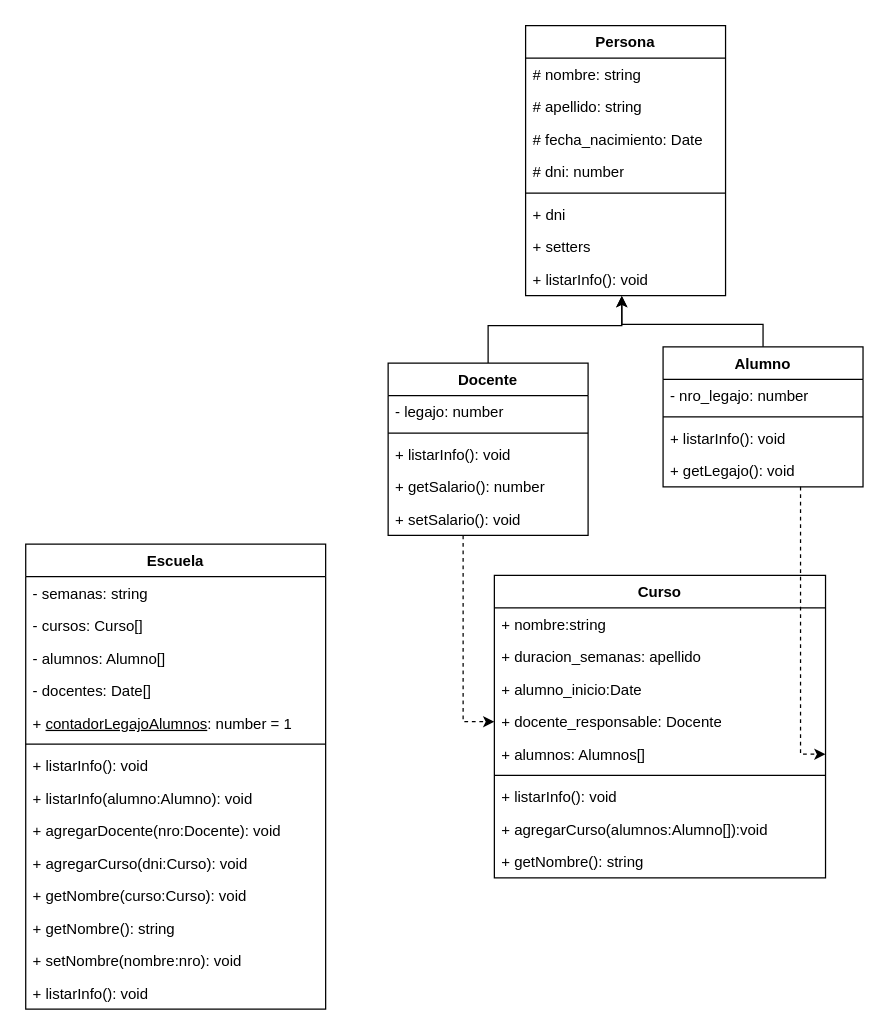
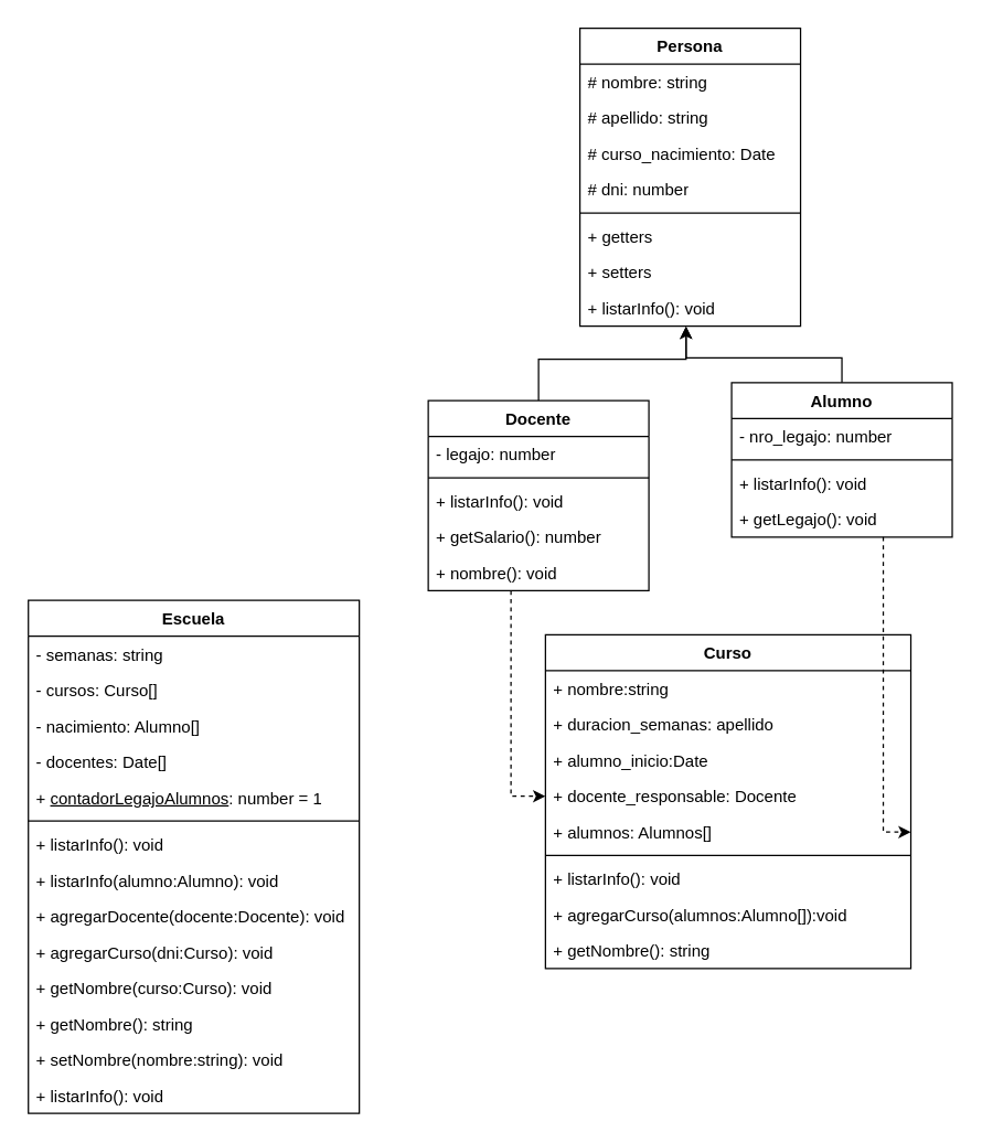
  <mxCell id="0" />
  <mxCell id="1" parent="0" />
  <mxCell id="2" value="Curso" style="swimlane;fontStyle=1;align=center;verticalAlign=top;childLayout=stackLayout;horizontal=1;startSize=26;horizontalStack=0;resizeParent=1;resizeParentMax=0;resizeLast=0;collapsible=1;marginBottom=0;whiteSpace=wrap;html=1;" vertex="1" parent="1"><mxGeometry x="395" y="460" width="265" height="242" as="geometry" /></mxCell>
  <mxCell id="3" value="+ nombre:string" style="text;strokeColor=none;fillColor=none;align=left;verticalAlign=top;spacingLeft=4;spacingRight=4;overflow=hidden;rotatable=0;points=[[0,0.5],[1,0.5]];portConstraint=eastwest;whiteSpace=wrap;html=1;" vertex="1" parent="2"><mxGeometry y="26" width="265" height="26" as="geometry" /></mxCell>
  <mxCell id="4" value="+ duracion_semanas: apellido" style="text;strokeColor=none;fillColor=none;align=left;verticalAlign=top;spacingLeft=4;spacingRight=4;overflow=hidden;rotatable=0;points=[[0,0.5],[1,0.5]];portConstraint=eastwest;whiteSpace=wrap;html=1;" vertex="1" parent="2"><mxGeometry y="52" width="265" height="26" as="geometry" /></mxCell>
  <mxCell id="5" value="+ alumno_inicio:Date" style="text;strokeColor=none;fillColor=none;align=left;verticalAlign=top;spacingLeft=4;spacingRight=4;overflow=hidden;rotatable=0;points=[[0,0.5],[1,0.5]];portConstraint=eastwest;whiteSpace=wrap;html=1;" vertex="1" parent="2"><mxGeometry y="78" width="265" height="26" as="geometry" /></mxCell>
  <mxCell id="6" value="+ docente_responsable: Docente" style="text;strokeColor=none;fillColor=none;align=left;verticalAlign=top;spacingLeft=4;spacingRight=4;overflow=hidden;rotatable=0;points=[[0,0.5],[1,0.5]];portConstraint=eastwest;whiteSpace=wrap;html=1;" vertex="1" parent="2"><mxGeometry y="104" width="265" height="26" as="geometry" /></mxCell>
  <mxCell id="7" value="+ alumnos: Alumnos[]" style="text;strokeColor=none;fillColor=none;align=left;verticalAlign=top;spacingLeft=4;spacingRight=4;overflow=hidden;rotatable=0;points=[[0,0.5],[1,0.5]];portConstraint=eastwest;whiteSpace=wrap;html=1;" vertex="1" parent="2"><mxGeometry y="130" width="265" height="26" as="geometry" /></mxCell>
  <mxCell id="8" value="" style="line;strokeWidth=1;fillColor=none;align=left;verticalAlign=middle;spacingTop=-1;spacingLeft=3;spacingRight=3;rotatable=0;labelPosition=right;points=[];portConstraint=eastwest;strokeColor=inherit;" vertex="1" parent="2"><mxGeometry y="156" width="265" height="8" as="geometry" /></mxCell>
  <mxCell id="9" value="+ listarInfo&lt;span style=&quot;background-color: transparent; color: light-dark(rgb(0, 0, 0), rgb(255, 255, 255));&quot;&gt;(): void&lt;/span&gt;" style="text;strokeColor=none;fillColor=none;align=left;verticalAlign=top;spacingLeft=4;spacingRight=4;overflow=hidden;rotatable=0;points=[[0,0.5],[1,0.5]];portConstraint=eastwest;whiteSpace=wrap;html=1;" vertex="1" parent="2"><mxGeometry y="164" width="265" height="26" as="geometry" /></mxCell>
  <mxCell id="10" value="+ agregarCurso(alumnos:Alumno[]):void" style="text;strokeColor=none;fillColor=none;align=left;verticalAlign=top;spacingLeft=4;spacingRight=4;overflow=hidden;rotatable=0;points=[[0,0.5],[1,0.5]];portConstraint=eastwest;whiteSpace=wrap;html=1;" vertex="1" parent="2"><mxGeometry y="190" width="265" height="26" as="geometry" /></mxCell>
  <mxCell id="11" value="+ getNombre(): string" style="text;strokeColor=none;fillColor=none;align=left;verticalAlign=top;spacingLeft=4;spacingRight=4;overflow=hidden;rotatable=0;points=[[0,0.5],[1,0.5]];portConstraint=eastwest;whiteSpace=wrap;html=1;" vertex="1" parent="2"><mxGeometry y="216" width="265" height="26" as="geometry" /></mxCell>
  <mxCell id="12" style="edgeStyle=orthogonalEdgeStyle;rounded=0;orthogonalLoop=1;jettySize=auto;html=1;entryX=0;entryY=0.5;entryDx=0;entryDy=0;dashed=1;" edge="1" parent="1" source="13" target="6"><mxGeometry relative="1" as="geometry"><Array as="points"><mxPoint x="370" y="577" /></Array></mxGeometry></mxCell>
  <mxCell id="13" value="Docente" style="swimlane;fontStyle=1;align=center;verticalAlign=top;childLayout=stackLayout;horizontal=1;startSize=26;horizontalStack=0;resizeParent=1;resizeParentMax=0;resizeLast=0;collapsible=1;marginBottom=0;whiteSpace=wrap;html=1;" vertex="1" parent="1"><mxGeometry x="310" y="290" width="160" height="138" as="geometry"><mxRectangle x="370" y="457" width="90" height="30" as="alternateBounds" /></mxGeometry></mxCell>
  <mxCell id="14" value="- legajo: number" style="text;strokeColor=none;fillColor=none;align=left;verticalAlign=top;spacingLeft=4;spacingRight=4;overflow=hidden;rotatable=0;points=[[0,0.5],[1,0.5]];portConstraint=eastwest;whiteSpace=wrap;html=1;" vertex="1" parent="13"><mxGeometry y="26" width="160" height="26" as="geometry" /></mxCell>
  <mxCell id="15" value="" style="line;strokeWidth=1;fillColor=none;align=left;verticalAlign=middle;spacingTop=-1;spacingLeft=3;spacingRight=3;rotatable=0;labelPosition=right;points=[];portConstraint=eastwest;strokeColor=inherit;" vertex="1" parent="13"><mxGeometry y="52" width="160" height="8" as="geometry" /></mxCell>
  <mxCell id="16" value="+ listarInfo(): void" style="text;strokeColor=none;fillColor=none;align=left;verticalAlign=top;spacingLeft=4;spacingRight=4;overflow=hidden;rotatable=0;points=[[0,0.5],[1,0.5]];portConstraint=eastwest;whiteSpace=wrap;html=1;" vertex="1" parent="13"><mxGeometry y="60" width="160" height="26" as="geometry" /></mxCell>
  <mxCell id="17" value="+ getSalario(): number" style="text;strokeColor=none;fillColor=none;align=left;verticalAlign=top;spacingLeft=4;spacingRight=4;overflow=hidden;rotatable=0;points=[[0,0.5],[1,0.5]];portConstraint=eastwest;whiteSpace=wrap;html=1;" vertex="1" parent="13"><mxGeometry y="86" width="160" height="26" as="geometry" /></mxCell>
- <mxCell id="18" value="+ setSalario(): void" style="text;strokeColor=none;fillColor=none;align=left;verticalAlign=top;spacingLeft=4;spacingRight=4;overflow=hidden;rotatable=0;points=[[0,0.5],[1,0.5]];portConstraint=eastwest;whiteSpace=wrap;html=1;" vertex="1" parent="13"><mxGeometry y="112" width="160" height="26" as="geometry" /></mxCell>
+ <mxCell id="18" value="+ nombre(): void" style="text;strokeColor=none;fillColor=none;align=left;verticalAlign=top;spacingLeft=4;spacingRight=4;overflow=hidden;rotatable=0;points=[[0,0.5],[1,0.5]];portConstraint=eastwest;whiteSpace=wrap;html=1;" vertex="1" parent="13"><mxGeometry y="112" width="160" height="26" as="geometry" /></mxCell>
  <mxCell id="19" style="edgeStyle=orthogonalEdgeStyle;rounded=0;orthogonalLoop=1;jettySize=auto;html=1;entryX=1;entryY=0.5;entryDx=0;entryDy=0;dashed=1;" edge="1" parent="1" source="20" target="7"><mxGeometry relative="1" as="geometry"><Array as="points"><mxPoint x="640" y="603" /></Array></mxGeometry></mxCell>
  <mxCell id="20" value="Alumno" style="swimlane;fontStyle=1;align=center;verticalAlign=top;childLayout=stackLayout;horizontal=1;startSize=26;horizontalStack=0;resizeParent=1;resizeParentMax=0;resizeLast=0;collapsible=1;marginBottom=0;whiteSpace=wrap;html=1;" vertex="1" parent="1"><mxGeometry x="530" y="277" width="160" height="112" as="geometry" /></mxCell>
  <mxCell id="21" value="- nro_legajo: number" style="text;strokeColor=none;fillColor=none;align=left;verticalAlign=top;spacingLeft=4;spacingRight=4;overflow=hidden;rotatable=0;points=[[0,0.5],[1,0.5]];portConstraint=eastwest;whiteSpace=wrap;html=1;" vertex="1" parent="20"><mxGeometry y="26" width="160" height="26" as="geometry" /></mxCell>
  <mxCell id="22" value="" style="line;strokeWidth=1;fillColor=none;align=left;verticalAlign=middle;spacingTop=-1;spacingLeft=3;spacingRight=3;rotatable=0;labelPosition=right;points=[];portConstraint=eastwest;strokeColor=inherit;" vertex="1" parent="20"><mxGeometry y="52" width="160" height="8" as="geometry" /></mxCell>
  <mxCell id="23" value="+ listarInfo(): void" style="text;strokeColor=none;fillColor=none;align=left;verticalAlign=top;spacingLeft=4;spacingRight=4;overflow=hidden;rotatable=0;points=[[0,0.5],[1,0.5]];portConstraint=eastwest;whiteSpace=wrap;html=1;" vertex="1" parent="20"><mxGeometry y="60" width="160" height="26" as="geometry" /></mxCell>
  <mxCell id="24" value="+ getLegajo(): void" style="text;strokeColor=none;fillColor=none;align=left;verticalAlign=top;spacingLeft=4;spacingRight=4;overflow=hidden;rotatable=0;points=[[0,0.5],[1,0.5]];portConstraint=eastwest;whiteSpace=wrap;html=1;" vertex="1" parent="20"><mxGeometry y="86" width="160" height="26" as="geometry" /></mxCell>
  <mxCell id="25" value="Persona" style="swimlane;fontStyle=1;align=center;verticalAlign=top;childLayout=stackLayout;horizontal=1;startSize=26;horizontalStack=0;resizeParent=1;resizeParentMax=0;resizeLast=0;collapsible=1;marginBottom=0;whiteSpace=wrap;html=1;" vertex="1" parent="1"><mxGeometry x="420" y="20" width="160" height="216" as="geometry" /></mxCell>
  <mxCell id="26" value="# nombre: string" style="text;strokeColor=none;fillColor=none;align=left;verticalAlign=top;spacingLeft=4;spacingRight=4;overflow=hidden;rotatable=0;points=[[0,0.5],[1,0.5]];portConstraint=eastwest;whiteSpace=wrap;html=1;" vertex="1" parent="25"><mxGeometry y="26" width="160" height="26" as="geometry" /></mxCell>
  <mxCell id="27" value="# apellido: string" style="text;strokeColor=none;fillColor=none;align=left;verticalAlign=top;spacingLeft=4;spacingRight=4;overflow=hidden;rotatable=0;points=[[0,0.5],[1,0.5]];portConstraint=eastwest;whiteSpace=wrap;html=1;" vertex="1" parent="25"><mxGeometry y="52" width="160" height="26" as="geometry" /></mxCell>
- <mxCell id="28" value="&lt;div&gt;&lt;span style=&quot;background-color: transparent; color: light-dark(rgb(0, 0, 0), rgb(255, 255, 255));&quot;&gt;# fecha_nacimiento: Date&lt;/span&gt;&lt;/div&gt;" style="text;strokeColor=none;fillColor=none;align=left;verticalAlign=top;spacingLeft=4;spacingRight=4;overflow=hidden;rotatable=0;points=[[0,0.5],[1,0.5]];portConstraint=eastwest;whiteSpace=wrap;html=1;" vertex="1" parent="25"><mxGeometry y="78" width="160" height="26" as="geometry" /></mxCell>
+ <mxCell id="28" value="&lt;div&gt;&lt;span style=&quot;background-color: transparent; color: light-dark(rgb(0, 0, 0), rgb(255, 255, 255));&quot;&gt;# curso_nacimiento: Date&lt;/span&gt;&lt;/div&gt;" style="text;strokeColor=none;fillColor=none;align=left;verticalAlign=top;spacingLeft=4;spacingRight=4;overflow=hidden;rotatable=0;points=[[0,0.5],[1,0.5]];portConstraint=eastwest;whiteSpace=wrap;html=1;" vertex="1" parent="25"><mxGeometry y="78" width="160" height="26" as="geometry" /></mxCell>
  <mxCell id="29" value="#&lt;span style=&quot;background-color: transparent; color: light-dark(rgb(0, 0, 0), rgb(255, 255, 255));&quot;&gt;&amp;nbsp;dni: number&lt;/span&gt;" style="text;strokeColor=none;fillColor=none;align=left;verticalAlign=top;spacingLeft=4;spacingRight=4;overflow=hidden;rotatable=0;points=[[0,0.5],[1,0.5]];portConstraint=eastwest;whiteSpace=wrap;html=1;" vertex="1" parent="25"><mxGeometry y="104" width="160" height="26" as="geometry" /></mxCell>
  <mxCell id="30" value="" style="line;strokeWidth=1;fillColor=none;align=left;verticalAlign=middle;spacingTop=-1;spacingLeft=3;spacingRight=3;rotatable=0;labelPosition=right;points=[];portConstraint=eastwest;strokeColor=inherit;" vertex="1" parent="25"><mxGeometry y="130" width="160" height="8" as="geometry" /></mxCell>
- <mxCell id="31" value="+ dni" style="text;strokeColor=none;fillColor=none;align=left;verticalAlign=top;spacingLeft=4;spacingRight=4;overflow=hidden;rotatable=0;points=[[0,0.5],[1,0.5]];portConstraint=eastwest;whiteSpace=wrap;html=1;" vertex="1" parent="25"><mxGeometry y="138" width="160" height="26" as="geometry" /></mxCell>
+ <mxCell id="31" value="+ getters" style="text;strokeColor=none;fillColor=none;align=left;verticalAlign=top;spacingLeft=4;spacingRight=4;overflow=hidden;rotatable=0;points=[[0,0.5],[1,0.5]];portConstraint=eastwest;whiteSpace=wrap;html=1;" vertex="1" parent="25"><mxGeometry y="138" width="160" height="26" as="geometry" /></mxCell>
  <mxCell id="32" value="+ setters" style="text;strokeColor=none;fillColor=none;align=left;verticalAlign=top;spacingLeft=4;spacingRight=4;overflow=hidden;rotatable=0;points=[[0,0.5],[1,0.5]];portConstraint=eastwest;whiteSpace=wrap;html=1;" vertex="1" parent="25"><mxGeometry y="164" width="160" height="26" as="geometry" /></mxCell>
  <mxCell id="33" value="+ listarInfo(): void" style="text;strokeColor=none;fillColor=none;align=left;verticalAlign=top;spacingLeft=4;spacingRight=4;overflow=hidden;rotatable=0;points=[[0,0.5],[1,0.5]];portConstraint=eastwest;whiteSpace=wrap;html=1;" vertex="1" parent="25"><mxGeometry y="190" width="160" height="26" as="geometry" /></mxCell>
  <mxCell id="34" style="edgeStyle=orthogonalEdgeStyle;rounded=0;orthogonalLoop=1;jettySize=auto;html=1;exitX=0.5;exitY=0;exitDx=0;exitDy=0;entryX=0.481;entryY=1.013;entryDx=0;entryDy=0;entryPerimeter=0;" edge="1" parent="1" source="13" target="33"><mxGeometry relative="1" as="geometry"><mxPoint x="497" y="240" as="targetPoint" /><Array as="points"><mxPoint x="390" y="260" /><mxPoint x="497" y="260" /></Array></mxGeometry></mxCell>
  <mxCell id="35" value="Escuela" style="swimlane;fontStyle=1;align=center;verticalAlign=top;childLayout=stackLayout;horizontal=1;startSize=26;horizontalStack=0;resizeParent=1;resizeParentMax=0;resizeLast=0;collapsible=1;marginBottom=0;whiteSpace=wrap;html=1;" vertex="1" parent="1"><mxGeometry x="20" y="435" width="240" height="372" as="geometry" /></mxCell>
  <mxCell id="36" value="- semanas: string" style="text;strokeColor=none;fillColor=none;align=left;verticalAlign=top;spacingLeft=4;spacingRight=4;overflow=hidden;rotatable=0;points=[[0,0.5],[1,0.5]];portConstraint=eastwest;whiteSpace=wrap;html=1;" vertex="1" parent="35"><mxGeometry y="26" width="240" height="26" as="geometry" /></mxCell>
  <mxCell id="37" value="- cursos: Curso[]" style="text;strokeColor=none;fillColor=none;align=left;verticalAlign=top;spacingLeft=4;spacingRight=4;overflow=hidden;rotatable=0;points=[[0,0.5],[1,0.5]];portConstraint=eastwest;whiteSpace=wrap;html=1;" vertex="1" parent="35"><mxGeometry y="52" width="240" height="26" as="geometry" /></mxCell>
- <mxCell id="38" value="- alumnos: Alumno[]" style="text;strokeColor=none;fillColor=none;align=left;verticalAlign=top;spacingLeft=4;spacingRight=4;overflow=hidden;rotatable=0;points=[[0,0.5],[1,0.5]];portConstraint=eastwest;whiteSpace=wrap;html=1;" vertex="1" parent="35"><mxGeometry y="78" width="240" height="26" as="geometry" /></mxCell>
+ <mxCell id="38" value="- nacimiento: Alumno[]" style="text;strokeColor=none;fillColor=none;align=left;verticalAlign=top;spacingLeft=4;spacingRight=4;overflow=hidden;rotatable=0;points=[[0,0.5],[1,0.5]];portConstraint=eastwest;whiteSpace=wrap;html=1;" vertex="1" parent="35"><mxGeometry y="78" width="240" height="26" as="geometry" /></mxCell>
  <mxCell id="39" value="- docentes: Date[]" style="text;strokeColor=none;fillColor=none;align=left;verticalAlign=top;spacingLeft=4;spacingRight=4;overflow=hidden;rotatable=0;points=[[0,0.5],[1,0.5]];portConstraint=eastwest;whiteSpace=wrap;html=1;" vertex="1" parent="35"><mxGeometry y="104" width="240" height="26" as="geometry" /></mxCell>
  <mxCell id="40" value="+ &lt;u&gt;contadorLegajoAlumnos&lt;/u&gt;: number = 1" style="text;strokeColor=none;fillColor=none;align=left;verticalAlign=top;spacingLeft=4;spacingRight=4;overflow=hidden;rotatable=0;points=[[0,0.5],[1,0.5]];portConstraint=eastwest;whiteSpace=wrap;html=1;" vertex="1" parent="35"><mxGeometry y="130" width="240" height="26" as="geometry" /></mxCell>
  <mxCell id="41" value="" style="line;strokeWidth=1;fillColor=none;align=left;verticalAlign=middle;spacingTop=-1;spacingLeft=3;spacingRight=3;rotatable=0;labelPosition=right;points=[];portConstraint=eastwest;strokeColor=inherit;" vertex="1" parent="35"><mxGeometry y="156" width="240" height="8" as="geometry" /></mxCell>
  <mxCell id="42" value="+ listarInfo(): void" style="text;strokeColor=none;fillColor=none;align=left;verticalAlign=top;spacingLeft=4;spacingRight=4;overflow=hidden;rotatable=0;points=[[0,0.5],[1,0.5]];portConstraint=eastwest;whiteSpace=wrap;html=1;" vertex="1" parent="35"><mxGeometry y="164" width="240" height="26" as="geometry" /></mxCell>
  <mxCell id="43" value="+ listarInfo(alumno:Alumno): void" style="text;strokeColor=none;fillColor=none;align=left;verticalAlign=top;spacingLeft=4;spacingRight=4;overflow=hidden;rotatable=0;points=[[0,0.5],[1,0.5]];portConstraint=eastwest;whiteSpace=wrap;html=1;" vertex="1" parent="35"><mxGeometry y="190" width="240" height="26" as="geometry" /></mxCell>
- <mxCell id="44" value="+ agregarDocente(nro:Docente): void" style="text;strokeColor=none;fillColor=none;align=left;verticalAlign=top;spacingLeft=4;spacingRight=4;overflow=hidden;rotatable=0;points=[[0,0.5],[1,0.5]];portConstraint=eastwest;whiteSpace=wrap;html=1;" vertex="1" parent="35"><mxGeometry y="216" width="240" height="26" as="geometry" /></mxCell>
+ <mxCell id="44" value="+ agregarDocente(docente:Docente): void" style="text;strokeColor=none;fillColor=none;align=left;verticalAlign=top;spacingLeft=4;spacingRight=4;overflow=hidden;rotatable=0;points=[[0,0.5],[1,0.5]];portConstraint=eastwest;whiteSpace=wrap;html=1;" vertex="1" parent="35"><mxGeometry y="216" width="240" height="26" as="geometry" /></mxCell>
  <mxCell id="45" value="+ agregarCurso(dni:Curso): void" style="text;strokeColor=none;fillColor=none;align=left;verticalAlign=top;spacingLeft=4;spacingRight=4;overflow=hidden;rotatable=0;points=[[0,0.5],[1,0.5]];portConstraint=eastwest;whiteSpace=wrap;html=1;" vertex="1" parent="35"><mxGeometry y="242" width="240" height="26" as="geometry" /></mxCell>
  <mxCell id="46" value="+ getNombre(curso:Curso): void" style="text;strokeColor=none;fillColor=none;align=left;verticalAlign=top;spacingLeft=4;spacingRight=4;overflow=hidden;rotatable=0;points=[[0,0.5],[1,0.5]];portConstraint=eastwest;whiteSpace=wrap;html=1;" vertex="1" parent="35"><mxGeometry y="268" width="240" height="26" as="geometry" /></mxCell>
  <mxCell id="47" value="+ getNombre(): string" style="text;strokeColor=none;fillColor=none;align=left;verticalAlign=top;spacingLeft=4;spacingRight=4;overflow=hidden;rotatable=0;points=[[0,0.5],[1,0.5]];portConstraint=eastwest;whiteSpace=wrap;html=1;" vertex="1" parent="35"><mxGeometry y="294" width="240" height="26" as="geometry" /></mxCell>
- <mxCell id="48" value="+ setNombre(nombre:nro): void" style="text;strokeColor=none;fillColor=none;align=left;verticalAlign=top;spacingLeft=4;spacingRight=4;overflow=hidden;rotatable=0;points=[[0,0.5],[1,0.5]];portConstraint=eastwest;whiteSpace=wrap;html=1;" vertex="1" parent="35"><mxGeometry y="320" width="240" height="26" as="geometry" /></mxCell>
+ <mxCell id="48" value="+ setNombre(nombre:string): void" style="text;strokeColor=none;fillColor=none;align=left;verticalAlign=top;spacingLeft=4;spacingRight=4;overflow=hidden;rotatable=0;points=[[0,0.5],[1,0.5]];portConstraint=eastwest;whiteSpace=wrap;html=1;" vertex="1" parent="35"><mxGeometry y="320" width="240" height="26" as="geometry" /></mxCell>
  <mxCell id="49" value="+ listarInfo(): void" style="text;strokeColor=none;fillColor=none;align=left;verticalAlign=top;spacingLeft=4;spacingRight=4;overflow=hidden;rotatable=0;points=[[0,0.5],[1,0.5]];portConstraint=eastwest;whiteSpace=wrap;html=1;" vertex="1" parent="35"><mxGeometry y="346" width="240" height="26" as="geometry" /></mxCell>
  <mxCell id="50" style="edgeStyle=orthogonalEdgeStyle;rounded=0;orthogonalLoop=1;jettySize=auto;html=1;entryX=0.481;entryY=1.013;entryDx=0;entryDy=0;entryPerimeter=0;" edge="1" parent="1"><mxGeometry relative="1" as="geometry"><mxPoint x="610" y="277" as="sourcePoint" /><mxPoint x="496.96" y="236.338" as="targetPoint" /><Array as="points"><mxPoint x="610" y="259" /><mxPoint x="497" y="259" /></Array></mxGeometry></mxCell>
